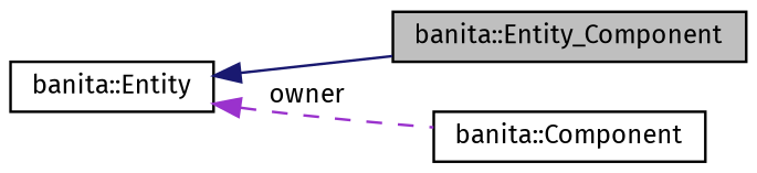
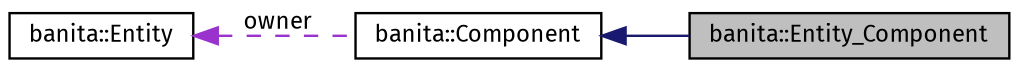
  digraph {
    fontname="Fira Sans"
    rankdir=LR
    node [color=black fillcolor=white fontname="Fira Sans" fontsize=10 shape=record style=filled]
    edge [dir=back fontname="Fira Sans" fontsize=10 labelfontname=Helvetica labelfontsize=10]
    n1 [fillcolor=grey75 fontcolor=black height=0.2 label="banita::Entity_Component" width=0.4]
    n2 [height=0.2 label="banita::Component" width=0.4]
    n3 [height=0.2 label="banita::Entity" width=0.4]
-   n3 -> n1 [color=midnightblue style=solid]
+   n2 -> n1 [color=midnightblue style=solid]
    n3 -> n2 [color=darkorchid3 label=" owner" style=dashed]
  }
